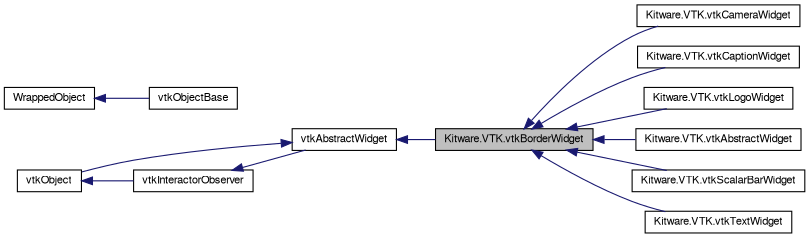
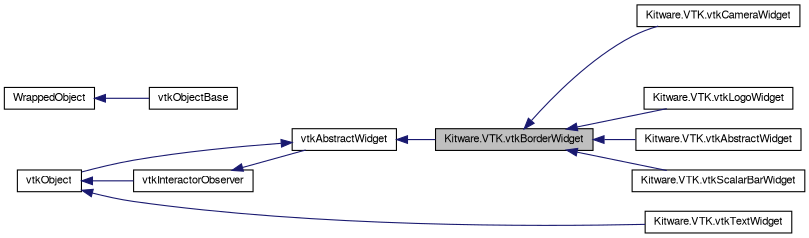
  digraph {
    rankdir=LR
    node [color=black fontname=FreeSans fontsize=10 shape=record]
    edge [color=midnightblue dir=back fontname=FreeSans fontsize=10 labelfontname=FreeSans labelfontsize=10 style=solid]
    n1 [fillcolor=grey75 fontcolor=black height=0.2 label="Kitware.VTK.vtkBorderWidget" style=filled width=0.4]
    n2 [height=0.2 label="Kitware.VTK.vtkCameraWidget" width=0.4]
-   n3 [height=0.2 label="Kitware.VTK.vtkCaptionWidget" width=0.4]
    n4 [height=0.2 label="Kitware.VTK.vtkLogoWidget" width=0.4]
    n5 [height=0.2 label="Kitware.VTK.vtkAbstractWidget" width=0.4]
    n6 [height=0.2 label="Kitware.VTK.vtkScalarBarWidget" width=0.4]
    n7 [height=0.2 label="Kitware.VTK.vtkTextWidget" width=0.4]
    n8 [height=0.2 label=vtkAbstractWidget width=0.4]
    n9 [height=0.2 label=vtkObject width=0.4]
    n10 [height=0.2 label=vtkInteractorObserver width=0.4]
    n11 [height=0.2 label=vtkObjectBase width=0.4]
    n12 [height=0.2 label=WrappedObject width=0.4]
    n1 -> n2
-   n1 -> n3
    n1 -> n4
    n1 -> n5
    n1 -> n6
-   n1 -> n7
+   n9 -> n7
    n8 -> n1
    n8 -> n9
    n9 -> n10
    n10 -> n8
    n12 -> n11
  }
